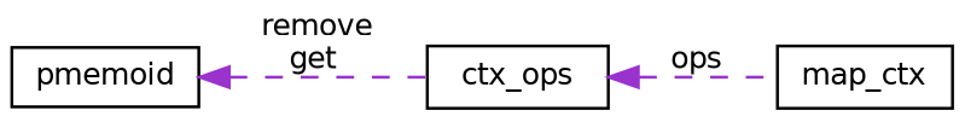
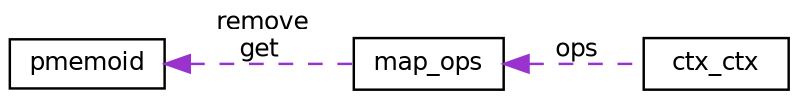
  digraph {
    rankdir=LR
    node [color=black fillcolor=white fontname=Helvetica fontsize=10 shape=record style=filled]
    edge [color=darkorchid3 dir=back fontname=Helvetica fontsize=10 labelfontname=Helvetica labelfontsize=10 style=dashed]
-   n1 [height=0.2 label=map_ctx width=0.4]
-   n2 [height=0.2 label=ctx_ops width=0.4]
+   n1 [height=0.2 label=ctx_ctx width=0.4]
+   n2 [height=0.2 label=map_ops width=0.4]
    n3 [height=0.2 label=pmemoid width=0.4]
    n2 -> n1 [label=" ops"]
    n3 -> n2 [label=" remove\nget"]
  }
